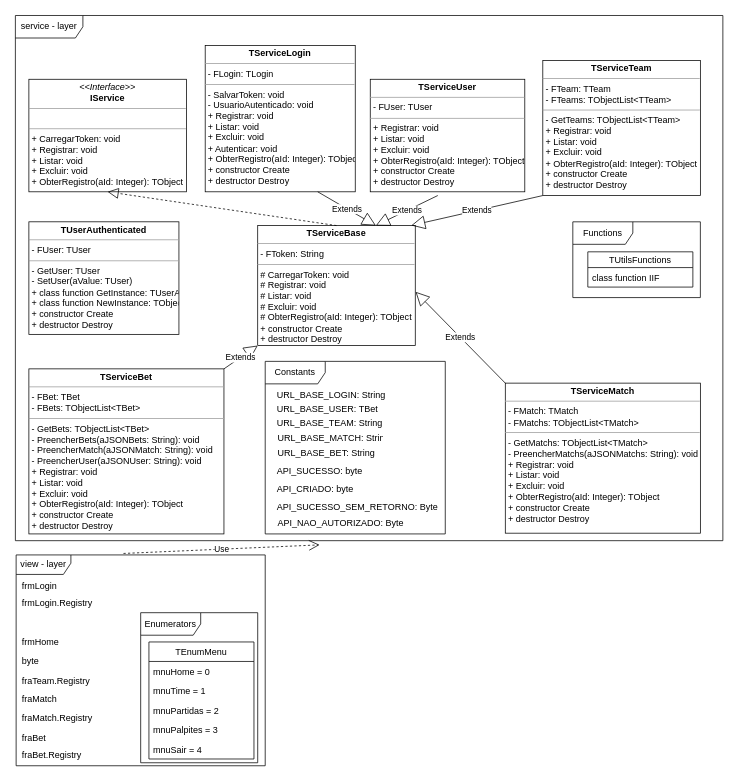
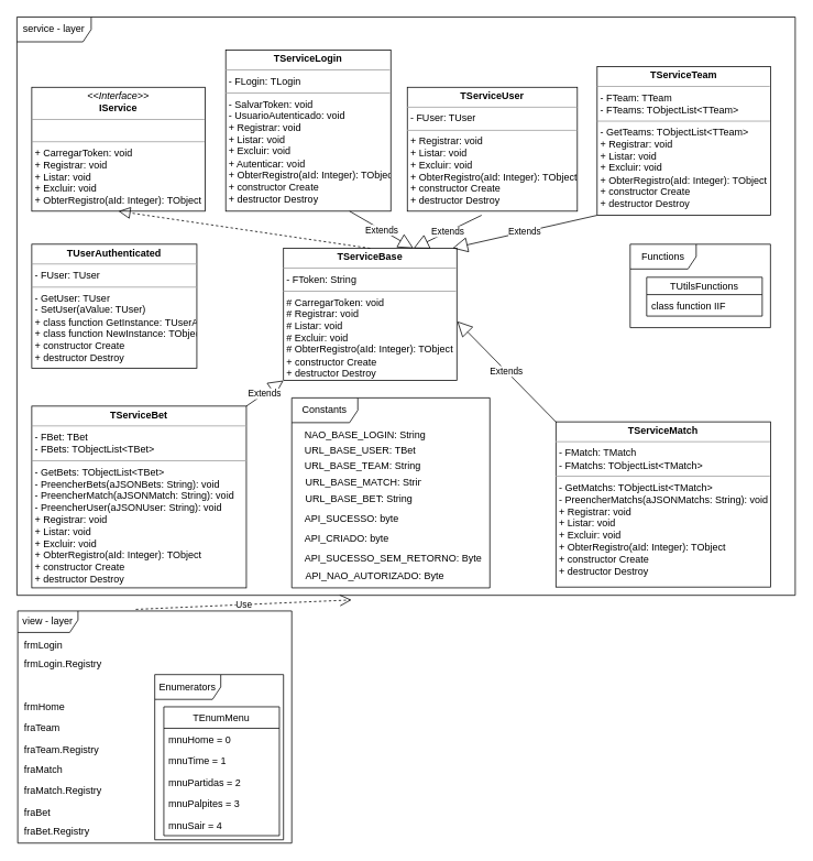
  <mxCell id="0" />
  <mxCell id="1" parent="0" />
  <mxCell id="2" value="service - layer" style="shape=umlFrame;whiteSpace=wrap;html=1;pointerEvents=0;width=90;height=30;" parent="1" vertex="1"><mxGeometry x="20" y="20" width="943" height="700" as="geometry" /></mxCell>
  <mxCell id="3" value="&lt;p style=&quot;margin:0px;margin-top:4px;text-align:center;&quot;&gt;&lt;i&gt;&amp;lt;&amp;lt;Interface&amp;gt;&amp;gt;&lt;/i&gt;&lt;br&gt;&lt;b&gt;IService&lt;/b&gt;&lt;/p&gt;&lt;hr size=&quot;1&quot;&gt;&lt;p style=&quot;margin:0px;margin-left:4px;&quot;&gt;&lt;br&gt;&lt;/p&gt;&lt;hr size=&quot;1&quot;&gt;&lt;p style=&quot;margin:0px;margin-left:4px;&quot;&gt;+ CarregarToken: void&lt;br&gt;+ Registrar: void&lt;/p&gt;&lt;p style=&quot;margin:0px;margin-left:4px;&quot;&gt;+ Listar: void&lt;/p&gt;&lt;p style=&quot;margin:0px;margin-left:4px;&quot;&gt;+ Excluir: void&lt;/p&gt;&lt;p style=&quot;margin:0px;margin-left:4px;&quot;&gt;+ ObterRegistro(aId: Integer): TObject&lt;/p&gt;" style="verticalAlign=top;align=left;overflow=fill;fontSize=12;fontFamily=Helvetica;html=1;" parent="1" vertex="1"><mxGeometry x="38" y="105" width="210" height="150" as="geometry" /></mxCell>
  <mxCell id="4" value="&lt;p style=&quot;margin:0px;margin-top:4px;text-align:center;&quot;&gt;&lt;b&gt;TServiceBase&lt;/b&gt;&lt;/p&gt;&lt;hr size=&quot;1&quot;&gt;&lt;p style=&quot;margin:0px;margin-left:4px;&quot;&gt;- FToken: String&lt;/p&gt;&lt;hr size=&quot;1&quot;&gt;&lt;p style=&quot;border-color: var(--border-color); margin: 0px 0px 0px 4px;&quot;&gt;# CarregarToken: void&lt;/p&gt;&lt;p style=&quot;border-color: var(--border-color); margin: 0px 0px 0px 4px;&quot;&gt;# Registrar: void&lt;/p&gt;&lt;p style=&quot;border-color: var(--border-color); margin: 0px 0px 0px 4px;&quot;&gt;# Listar: void&lt;/p&gt;&lt;p style=&quot;border-color: var(--border-color); margin: 0px 0px 0px 4px;&quot;&gt;# Excluir: void&lt;/p&gt;&lt;p style=&quot;border-color: var(--border-color); margin: 0px 0px 0px 4px;&quot;&gt;# ObterRegistro(aId: Integer): TObject&lt;br&gt;&lt;/p&gt;&lt;p style=&quot;border-color: var(--border-color); margin: 0px 0px 0px 4px;&quot;&gt;+ constructor Create&lt;/p&gt;&lt;p style=&quot;border-color: var(--border-color); margin: 0px 0px 0px 4px;&quot;&gt;+ destructor Destroy&lt;/p&gt;" style="verticalAlign=top;align=left;overflow=fill;fontSize=12;fontFamily=Helvetica;html=1;" parent="1" vertex="1"><mxGeometry x="343" y="300" width="210" height="160" as="geometry" /></mxCell>
  <mxCell id="5" value="" style="endArrow=block;dashed=1;endFill=0;endSize=12;html=1;rounded=0;exitX=0.5;exitY=0;exitDx=0;exitDy=0;entryX=0.5;entryY=1;entryDx=0;entryDy=0;" parent="1" source="4" target="3" edge="1"><mxGeometry width="160" relative="1" as="geometry"><mxPoint x="313" y="210" as="sourcePoint" /><mxPoint x="473" y="210" as="targetPoint" /></mxGeometry></mxCell>
  <mxCell id="6" value="&lt;p style=&quot;margin:0px;margin-top:4px;text-align:center;&quot;&gt;&lt;b&gt;TServiceUser&lt;/b&gt;&lt;/p&gt;&lt;hr size=&quot;1&quot;&gt;&lt;p style=&quot;margin:0px;margin-left:4px;&quot;&gt;- FUser: TUser&lt;/p&gt;&lt;hr size=&quot;1&quot;&gt;&lt;p style=&quot;border-color: var(--border-color); margin: 0px 0px 0px 4px;&quot;&gt;+ Registrar: void&lt;/p&gt;&lt;p style=&quot;border-color: var(--border-color); margin: 0px 0px 0px 4px;&quot;&gt;+ Listar: void&lt;/p&gt;&lt;p style=&quot;border-color: var(--border-color); margin: 0px 0px 0px 4px;&quot;&gt;+ Excluir: void&lt;/p&gt;&lt;p style=&quot;border-color: var(--border-color); margin: 0px 0px 0px 4px;&quot;&gt;+ ObterRegistro(aId: Integer): TObject&lt;br&gt;&lt;/p&gt;&lt;p style=&quot;border-color: var(--border-color); margin: 0px 0px 0px 4px;&quot;&gt;+ constructor Create&lt;/p&gt;&lt;p style=&quot;border-color: var(--border-color); margin: 0px 0px 0px 4px;&quot;&gt;+ destructor Destroy&lt;/p&gt;" style="verticalAlign=top;align=left;overflow=fill;fontSize=12;fontFamily=Helvetica;html=1;" parent="1" vertex="1"><mxGeometry x="493" y="105" width="206" height="150" as="geometry" /></mxCell>
  <mxCell id="7" value="&lt;p style=&quot;margin:0px;margin-top:4px;text-align:center;&quot;&gt;&lt;b&gt;TServiceTeam&lt;/b&gt;&lt;/p&gt;&lt;hr size=&quot;1&quot;&gt;&lt;p style=&quot;margin:0px;margin-left:4px;&quot;&gt;- FTeam: TTeam&lt;/p&gt;&lt;p style=&quot;margin:0px;margin-left:4px;&quot;&gt;- FTeams: TObjectList&amp;lt;TTeam&amp;gt;&lt;/p&gt;&lt;hr size=&quot;1&quot;&gt;&lt;p style=&quot;border-color: var(--border-color); margin: 0px 0px 0px 4px;&quot;&gt;- GetTeams: TObjectList&amp;lt;TTeam&amp;gt;&lt;/p&gt;&lt;p style=&quot;border-color: var(--border-color); margin: 0px 0px 0px 4px;&quot;&gt;+ Registrar: void&lt;/p&gt;&lt;p style=&quot;border-color: var(--border-color); margin: 0px 0px 0px 4px;&quot;&gt;+ Listar: void&lt;/p&gt;&lt;p style=&quot;border-color: var(--border-color); margin: 0px 0px 0px 4px;&quot;&gt;+ Excluir: void&lt;/p&gt;&lt;p style=&quot;border-color: var(--border-color); margin: 0px 0px 0px 4px;&quot;&gt;+ ObterRegistro(aId: Integer): TObject&lt;br style=&quot;border-color: var(--border-color);&quot;&gt;&lt;/p&gt;&lt;p style=&quot;border-color: var(--border-color); margin: 0px 0px 0px 4px;&quot;&gt;+ constructor Create&lt;/p&gt;&lt;p style=&quot;border-color: var(--border-color); margin: 0px 0px 0px 4px;&quot;&gt;+ destructor Destroy&lt;/p&gt;" style="verticalAlign=top;align=left;overflow=fill;fontSize=12;fontFamily=Helvetica;html=1;" parent="1" vertex="1"><mxGeometry x="723" y="80" width="210" height="180" as="geometry" /></mxCell>
  <mxCell id="8" value="&lt;p style=&quot;margin:0px;margin-top:4px;text-align:center;&quot;&gt;&lt;b&gt;TServiceLogin&lt;/b&gt;&lt;/p&gt;&lt;hr size=&quot;1&quot;&gt;&lt;p style=&quot;margin:0px;margin-left:4px;&quot;&gt;- FLogin: TLogin&lt;/p&gt;&lt;hr size=&quot;1&quot;&gt;&lt;p style=&quot;border-color: var(--border-color); margin: 0px 0px 0px 4px;&quot;&gt;- SalvarToken: void&lt;/p&gt;&lt;p style=&quot;border-color: var(--border-color); margin: 0px 0px 0px 4px;&quot;&gt;- UsuarioAutenticado: void&lt;/p&gt;&lt;p style=&quot;border-color: var(--border-color); margin: 0px 0px 0px 4px;&quot;&gt;+ Registrar: void&lt;/p&gt;&lt;p style=&quot;border-color: var(--border-color); margin: 0px 0px 0px 4px;&quot;&gt;+ Listar: void&lt;/p&gt;&lt;p style=&quot;border-color: var(--border-color); margin: 0px 0px 0px 4px;&quot;&gt;+ Excluir: void&lt;/p&gt;&lt;p style=&quot;border-color: var(--border-color); margin: 0px 0px 0px 4px;&quot;&gt;+ Autenticar: void&lt;/p&gt;&lt;p style=&quot;border-color: var(--border-color); margin: 0px 0px 0px 4px;&quot;&gt;+ ObterRegistro(aId: Integer): TObject&lt;br style=&quot;border-color: var(--border-color);&quot;&gt;&lt;/p&gt;&lt;p style=&quot;border-color: var(--border-color); margin: 0px 0px 0px 4px;&quot;&gt;+ constructor Create&lt;/p&gt;&lt;p style=&quot;border-color: var(--border-color); margin: 0px 0px 0px 4px;&quot;&gt;+ destructor Destroy&lt;/p&gt;" style="verticalAlign=top;align=left;overflow=fill;fontSize=12;fontFamily=Helvetica;html=1;" parent="1" vertex="1"><mxGeometry x="273" y="60" width="200" height="195" as="geometry" /></mxCell>
  <mxCell id="9" value="&lt;p style=&quot;margin:0px;margin-top:4px;text-align:center;&quot;&gt;&lt;b&gt;TServiceMatch&lt;/b&gt;&lt;/p&gt;&lt;hr size=&quot;1&quot;&gt;&lt;p style=&quot;margin:0px;margin-left:4px;&quot;&gt;- FMatch: TMatch&lt;/p&gt;&lt;p style=&quot;margin:0px;margin-left:4px;&quot;&gt;- FMatchs: TObjectList&amp;lt;TMatch&amp;gt;&lt;/p&gt;&lt;hr size=&quot;1&quot;&gt;&lt;p style=&quot;border-color: var(--border-color); margin: 0px 0px 0px 4px;&quot;&gt;- GetMatchs: TObjectList&amp;lt;TMatch&amp;gt;&lt;/p&gt;&lt;p style=&quot;border-color: var(--border-color); margin: 0px 0px 0px 4px;&quot;&gt;- PreencherMatchs(aJSONMatchs: String): void&lt;/p&gt;&lt;p style=&quot;border-color: var(--border-color); margin: 0px 0px 0px 4px;&quot;&gt;+ Registrar: void&lt;/p&gt;&lt;p style=&quot;border-color: var(--border-color); margin: 0px 0px 0px 4px;&quot;&gt;+ Listar: void&lt;/p&gt;&lt;p style=&quot;border-color: var(--border-color); margin: 0px 0px 0px 4px;&quot;&gt;+ Excluir: void&lt;/p&gt;&lt;p style=&quot;border-color: var(--border-color); margin: 0px 0px 0px 4px;&quot;&gt;+ ObterRegistro(aId: Integer): TObject&lt;br style=&quot;border-color: var(--border-color);&quot;&gt;&lt;/p&gt;&lt;p style=&quot;border-color: var(--border-color); margin: 0px 0px 0px 4px;&quot;&gt;+ constructor Create&lt;/p&gt;&lt;p style=&quot;border-color: var(--border-color); margin: 0px 0px 0px 4px;&quot;&gt;+ destructor Destroy&lt;/p&gt;" style="verticalAlign=top;align=left;overflow=fill;fontSize=12;fontFamily=Helvetica;html=1;" parent="1" vertex="1"><mxGeometry x="673" y="510" width="260" height="200" as="geometry" /></mxCell>
  <mxCell id="10" value="&lt;p style=&quot;margin:0px;margin-top:4px;text-align:center;&quot;&gt;&lt;b&gt;TServiceBet&lt;/b&gt;&lt;/p&gt;&lt;hr size=&quot;1&quot;&gt;&lt;p style=&quot;margin:0px;margin-left:4px;&quot;&gt;- FBet: TBet&lt;/p&gt;&lt;p style=&quot;margin:0px;margin-left:4px;&quot;&gt;- FBets: TObjectList&amp;lt;TBet&amp;gt;&lt;/p&gt;&lt;hr size=&quot;1&quot;&gt;&lt;p style=&quot;border-color: var(--border-color); margin: 0px 0px 0px 4px;&quot;&gt;- GetBets: TObjectList&amp;lt;TBet&amp;gt;&lt;/p&gt;&lt;p style=&quot;border-color: var(--border-color); margin: 0px 0px 0px 4px;&quot;&gt;- PreencherBets(aJSONBets: String): void&lt;/p&gt;&lt;p style=&quot;border-color: var(--border-color); margin: 0px 0px 0px 4px;&quot;&gt;- PreencherMatch(aJSONMatch: String): void&lt;br&gt;&lt;/p&gt;&lt;p style=&quot;border-color: var(--border-color); margin: 0px 0px 0px 4px;&quot;&gt;- PreencherUser(aJSONUser: String): void&lt;br&gt;&lt;/p&gt;&lt;p style=&quot;border-color: var(--border-color); margin: 0px 0px 0px 4px;&quot;&gt;+ Registrar: void&lt;/p&gt;&lt;p style=&quot;border-color: var(--border-color); margin: 0px 0px 0px 4px;&quot;&gt;+ Listar: void&lt;/p&gt;&lt;p style=&quot;border-color: var(--border-color); margin: 0px 0px 0px 4px;&quot;&gt;+ Excluir: void&lt;/p&gt;&lt;p style=&quot;border-color: var(--border-color); margin: 0px 0px 0px 4px;&quot;&gt;+ ObterRegistro(aId: Integer): TObject&lt;br style=&quot;border-color: var(--border-color);&quot;&gt;&lt;/p&gt;&lt;p style=&quot;border-color: var(--border-color); margin: 0px 0px 0px 4px;&quot;&gt;+ constructor Create&lt;/p&gt;&lt;p style=&quot;border-color: var(--border-color); margin: 0px 0px 0px 4px;&quot;&gt;+ destructor Destroy&lt;/p&gt;" style="verticalAlign=top;align=left;overflow=fill;fontSize=12;fontFamily=Helvetica;html=1;" parent="1" vertex="1"><mxGeometry x="38" y="491" width="260" height="220" as="geometry" /></mxCell>
  <mxCell id="11" value="&lt;p style=&quot;margin:0px;margin-top:4px;text-align:center;&quot;&gt;&lt;b&gt;TUserAuthenticated&lt;/b&gt;&lt;/p&gt;&lt;hr size=&quot;1&quot;&gt;&lt;p style=&quot;margin:0px;margin-left:4px;&quot;&gt;- FUser: TUser&lt;/p&gt;&lt;hr size=&quot;1&quot;&gt;&lt;p style=&quot;border-color: var(--border-color); margin: 0px 0px 0px 4px;&quot;&gt;- GetUser: TUser&lt;/p&gt;&lt;p style=&quot;border-color: var(--border-color); margin: 0px 0px 0px 4px;&quot;&gt;- SetUser(aValue: TUser)&lt;/p&gt;&lt;p style=&quot;border-color: var(--border-color); margin: 0px 0px 0px 4px;&quot;&gt;+ class function GetInstance: TUserAuthenticated&lt;/p&gt;&lt;p style=&quot;border-color: var(--border-color); margin: 0px 0px 0px 4px;&quot;&gt;+ class function NewInstance: TObject&lt;/p&gt;&lt;p style=&quot;border-color: var(--border-color); margin: 0px 0px 0px 4px;&quot;&gt;+ constructor Create&lt;/p&gt;&lt;p style=&quot;border-color: var(--border-color); margin: 0px 0px 0px 4px;&quot;&gt;+ destructor Destroy&lt;/p&gt;" style="verticalAlign=top;align=left;overflow=fill;fontSize=12;fontFamily=Helvetica;html=1;" parent="1" vertex="1"><mxGeometry x="38" y="295" width="200" height="150" as="geometry" /></mxCell>
  <mxCell id="12" value="Extends" style="endArrow=block;endSize=16;endFill=0;html=1;rounded=0;exitX=0.75;exitY=1;exitDx=0;exitDy=0;entryX=0.75;entryY=0;entryDx=0;entryDy=0;" parent="1" source="8" target="4" edge="1"><mxGeometry width="160" relative="1" as="geometry"><mxPoint x="633" y="310" as="sourcePoint" /><mxPoint x="793" y="310" as="targetPoint" /></mxGeometry></mxCell>
  <mxCell id="13" value="Extends" style="endArrow=block;endSize=16;endFill=0;html=1;rounded=0;exitX=0.437;exitY=1.033;exitDx=0;exitDy=0;exitPerimeter=0;entryX=0.75;entryY=0;entryDx=0;entryDy=0;" parent="1" source="6" target="4" edge="1"><mxGeometry width="160" relative="1" as="geometry"><mxPoint x="673" y="320" as="sourcePoint" /><mxPoint x="833" y="320" as="targetPoint" /></mxGeometry></mxCell>
  <mxCell id="14" value="Extends" style="endArrow=block;endSize=16;endFill=0;html=1;rounded=0;exitX=0;exitY=1;exitDx=0;exitDy=0;entryX=0.975;entryY=-0.001;entryDx=0;entryDy=0;entryPerimeter=0;" parent="1" source="7" target="4" edge="1"><mxGeometry width="160" relative="1" as="geometry"><mxPoint x="653" y="340" as="sourcePoint" /><mxPoint x="813" y="340" as="targetPoint" /></mxGeometry></mxCell>
  <mxCell id="15" value="Extends" style="endArrow=block;endSize=16;endFill=0;html=1;rounded=0;exitX=0;exitY=0;exitDx=0;exitDy=0;entryX=1.002;entryY=0.552;entryDx=0;entryDy=0;entryPerimeter=0;" parent="1" source="9" target="4" edge="1"><mxGeometry width="160" relative="1" as="geometry"><mxPoint x="643" y="390" as="sourcePoint" /><mxPoint x="803" y="390" as="targetPoint" /></mxGeometry></mxCell>
  <mxCell id="16" value="Extends" style="endArrow=block;endSize=16;endFill=0;html=1;rounded=0;exitX=1;exitY=0;exitDx=0;exitDy=0;entryX=0;entryY=1;entryDx=0;entryDy=0;" parent="1" source="10" target="4" edge="1"><mxGeometry width="160" relative="1" as="geometry"><mxPoint x="343" y="500" as="sourcePoint" /><mxPoint x="503" y="500" as="targetPoint" /></mxGeometry></mxCell>
  <mxCell id="17" value="Enumerators" style="shape=umlFrame;whiteSpace=wrap;html=1;pointerEvents=0;width=80;height=30;" parent="1" vertex="1"><mxGeometry x="187" y="816" width="156" height="200" as="geometry" /></mxCell>
  <mxCell id="18" value="TEnumMenu" style="swimlane;fontStyle=0;childLayout=stackLayout;horizontal=1;startSize=26;fillColor=none;horizontalStack=0;resizeParent=1;resizeParentMax=0;resizeLast=0;collapsible=1;marginBottom=0;" parent="1" vertex="1"><mxGeometry x="198" y="855" width="140" height="156" as="geometry" /></mxCell>
  <mxCell id="19" value="mnuHome = 0" style="text;strokeColor=none;fillColor=none;align=left;verticalAlign=top;spacingLeft=4;spacingRight=4;overflow=hidden;rotatable=0;points=[[0,0.5],[1,0.5]];portConstraint=eastwest;" parent="18" vertex="1"><mxGeometry y="26" width="140" height="26" as="geometry" /></mxCell>
  <mxCell id="20" value="mnuTime = 1" style="text;strokeColor=none;fillColor=none;align=left;verticalAlign=top;spacingLeft=4;spacingRight=4;overflow=hidden;rotatable=0;points=[[0,0.5],[1,0.5]];portConstraint=eastwest;" parent="18" vertex="1"><mxGeometry y="52" width="140" height="26" as="geometry" /></mxCell>
  <mxCell id="21" value="mnuPartidas = 2" style="text;strokeColor=none;fillColor=none;align=left;verticalAlign=top;spacingLeft=4;spacingRight=4;overflow=hidden;rotatable=0;points=[[0,0.5],[1,0.5]];portConstraint=eastwest;" parent="18" vertex="1"><mxGeometry y="78" width="140" height="26" as="geometry" /></mxCell>
  <mxCell id="22" value="mnuPalpites = 3" style="text;strokeColor=none;fillColor=none;align=left;verticalAlign=top;spacingLeft=4;spacingRight=4;overflow=hidden;rotatable=0;points=[[0,0.5],[1,0.5]];portConstraint=eastwest;" parent="18" vertex="1"><mxGeometry y="104" width="140" height="26" as="geometry" /></mxCell>
  <mxCell id="23" value="mnuSair = 4" style="text;strokeColor=none;fillColor=none;align=left;verticalAlign=top;spacingLeft=4;spacingRight=4;overflow=hidden;rotatable=0;points=[[0,0.5],[1,0.5]];portConstraint=eastwest;" parent="18" vertex="1"><mxGeometry y="130" width="140" height="26" as="geometry" /></mxCell>
  <mxCell id="24" value="Constants" style="shape=umlFrame;whiteSpace=wrap;html=1;pointerEvents=0;width=80;height=30;" parent="1" vertex="1"><mxGeometry x="353" y="481" width="240" height="230" as="geometry" /></mxCell>
- <mxCell id="25" value="URL_BASE_LOGIN: String" style="text;strokeColor=none;fillColor=none;align=left;verticalAlign=top;spacingLeft=4;spacingRight=4;overflow=hidden;rotatable=0;points=[[0,0.5],[1,0.5]];portConstraint=eastwest;" parent="1" vertex="1"><mxGeometry x="363" y="512" width="160" height="22" as="geometry" /></mxCell>
+ <mxCell id="25" value="NAO_BASE_LOGIN: String" style="text;strokeColor=none;fillColor=none;align=left;verticalAlign=top;spacingLeft=4;spacingRight=4;overflow=hidden;rotatable=0;points=[[0,0.5],[1,0.5]];portConstraint=eastwest;" parent="1" vertex="1"><mxGeometry x="363" y="512" width="160" height="22" as="geometry" /></mxCell>
  <mxCell id="26" value="URL_BASE_USER: TBet" style="text;strokeColor=none;fillColor=none;align=left;verticalAlign=top;spacingLeft=4;spacingRight=4;overflow=hidden;rotatable=0;points=[[0,0.5],[1,0.5]];portConstraint=eastwest;" parent="1" vertex="1"><mxGeometry x="363" y="531" width="150" height="26" as="geometry" /></mxCell>
  <mxCell id="27" value="URL_BASE_TEAM: String" style="text;strokeColor=none;fillColor=none;align=left;verticalAlign=top;spacingLeft=4;spacingRight=4;overflow=hidden;rotatable=0;points=[[0,0.5],[1,0.5]];portConstraint=eastwest;" parent="1" vertex="1"><mxGeometry x="363" y="549" width="150" height="26" as="geometry" /></mxCell>
  <mxCell id="28" value="API_SUCESSO: byte" style="text;strokeColor=none;fillColor=none;align=left;verticalAlign=top;spacingLeft=4;spacingRight=4;overflow=hidden;rotatable=0;points=[[0,0.5],[1,0.5]];portConstraint=eastwest;" parent="1" vertex="1"><mxGeometry x="363" y="614" width="150" height="25" as="geometry" /></mxCell>
  <mxCell id="29" value="API_SUCESSO_SEM_RETORNO: Byte" style="text;strokeColor=none;fillColor=none;align=left;verticalAlign=top;spacingLeft=4;spacingRight=4;overflow=hidden;rotatable=0;points=[[0,0.5],[1,0.5]];portConstraint=eastwest;" parent="1" vertex="1"><mxGeometry x="363" y="661" width="240" height="27" as="geometry" /></mxCell>
  <mxCell id="30" value="API_NAO_AUTORIZADO: Byte" style="text;strokeColor=none;fillColor=none;align=left;verticalAlign=top;spacingLeft=4;spacingRight=4;overflow=hidden;rotatable=0;points=[[0,0.5],[1,0.5]];portConstraint=eastwest;" parent="1" vertex="1"><mxGeometry x="364" y="683" width="199" height="27" as="geometry" /></mxCell>
  <mxCell id="31" value="URL_BASE_MATCH: String" style="text;strokeColor=none;fillColor=none;align=left;verticalAlign=top;spacingLeft=4;spacingRight=4;overflow=hidden;rotatable=0;points=[[0,0.5],[1,0.5]];portConstraint=eastwest;" parent="1" vertex="1"><mxGeometry x="364" y="570" width="150" height="26" as="geometry" /></mxCell>
  <mxCell id="32" value="URL_BASE_BET: String" style="text;strokeColor=none;fillColor=none;align=left;verticalAlign=top;spacingLeft=4;spacingRight=4;overflow=hidden;rotatable=0;points=[[0,0.5],[1,0.5]];portConstraint=eastwest;" parent="1" vertex="1"><mxGeometry x="364" y="590" width="150" height="26" as="geometry" /></mxCell>
  <mxCell id="33" value="API_CRIADO: byte" style="text;strokeColor=none;fillColor=none;align=left;verticalAlign=top;spacingLeft=4;spacingRight=4;overflow=hidden;rotatable=0;points=[[0,0.5],[1,0.5]];portConstraint=eastwest;" parent="1" vertex="1"><mxGeometry x="363" y="638" width="150" height="25" as="geometry" /></mxCell>
  <mxCell id="34" value="Functions" style="shape=umlFrame;whiteSpace=wrap;html=1;pointerEvents=0;width=80;height=30;" parent="1" vertex="1"><mxGeometry x="763" y="295" width="170" height="101" as="geometry" /></mxCell>
  <mxCell id="35" value="TUtilsFunctions" style="swimlane;fontStyle=0;childLayout=stackLayout;horizontal=1;startSize=21;fillColor=none;horizontalStack=0;resizeParent=1;resizeParentMax=0;resizeLast=0;collapsible=1;marginBottom=0;" parent="1" vertex="1"><mxGeometry x="783" y="335" width="140" height="47" as="geometry" /></mxCell>
  <mxCell id="36" value="class function IIF" style="text;strokeColor=none;fillColor=none;align=left;verticalAlign=top;spacingLeft=4;spacingRight=4;overflow=hidden;rotatable=0;points=[[0,0.5],[1,0.5]];portConstraint=eastwest;" parent="35" vertex="1"><mxGeometry y="21" width="140" height="26" as="geometry" /></mxCell>
  <mxCell id="37" value="view - layer" style="shape=umlFrame;whiteSpace=wrap;html=1;pointerEvents=0;width=73;height=26;" parent="1" vertex="1"><mxGeometry x="21" y="739" width="332" height="281" as="geometry" /></mxCell>
  <mxCell id="38" value="frmLogin" style="text;strokeColor=none;fillColor=none;align=left;verticalAlign=top;spacingLeft=4;spacingRight=4;overflow=hidden;rotatable=0;points=[[0,0.5],[1,0.5]];portConstraint=eastwest;" parent="1" vertex="1"><mxGeometry x="23" y="766.5" width="160" height="26" as="geometry" /></mxCell>
  <mxCell id="39" value="frmLogin.Registry" style="text;strokeColor=none;fillColor=none;align=left;verticalAlign=top;spacingLeft=4;spacingRight=4;overflow=hidden;rotatable=0;points=[[0,0.5],[1,0.5]];portConstraint=eastwest;" parent="1" vertex="1"><mxGeometry x="23" y="790" width="160" height="26" as="geometry" /></mxCell>
  <mxCell id="40" value="frmHome" style="text;strokeColor=none;fillColor=none;align=left;verticalAlign=top;spacingLeft=4;spacingRight=4;overflow=hidden;rotatable=0;points=[[0,0.5],[1,0.5]];portConstraint=eastwest;" parent="1" vertex="1"><mxGeometry x="23" y="842" width="160" height="26" as="geometry" /></mxCell>
- <mxCell id="41" value="byte" style="text;strokeColor=none;fillColor=none;align=left;verticalAlign=top;spacingLeft=4;spacingRight=4;overflow=hidden;rotatable=0;points=[[0,0.5],[1,0.5]];portConstraint=eastwest;" parent="1" vertex="1"><mxGeometry x="23" y="867" width="160" height="26" as="geometry" /></mxCell>
+ <mxCell id="41" value="fraTeam" style="text;strokeColor=none;fillColor=none;align=left;verticalAlign=top;spacingLeft=4;spacingRight=4;overflow=hidden;rotatable=0;points=[[0,0.5],[1,0.5]];portConstraint=eastwest;" parent="1" vertex="1"><mxGeometry x="23" y="867" width="160" height="26" as="geometry" /></mxCell>
  <mxCell id="42" value="fraTeam.Registry" style="text;strokeColor=none;fillColor=none;align=left;verticalAlign=top;spacingLeft=4;spacingRight=4;overflow=hidden;rotatable=0;points=[[0,0.5],[1,0.5]];portConstraint=eastwest;" parent="1" vertex="1"><mxGeometry x="23" y="893" width="160" height="26" as="geometry" /></mxCell>
  <mxCell id="43" value="fraMatch" style="text;strokeColor=none;fillColor=none;align=left;verticalAlign=top;spacingLeft=4;spacingRight=4;overflow=hidden;rotatable=0;points=[[0,0.5],[1,0.5]];portConstraint=eastwest;" parent="1" vertex="1"><mxGeometry x="23" y="918" width="160" height="26" as="geometry" /></mxCell>
  <mxCell id="44" value="fraMatch.Registry" style="text;strokeColor=none;fillColor=none;align=left;verticalAlign=top;spacingLeft=4;spacingRight=4;overflow=hidden;rotatable=0;points=[[0,0.5],[1,0.5]];portConstraint=eastwest;" parent="1" vertex="1"><mxGeometry x="23" y="943" width="160" height="26" as="geometry" /></mxCell>
  <mxCell id="45" value="fraBet" style="text;strokeColor=none;fillColor=none;align=left;verticalAlign=top;spacingLeft=4;spacingRight=4;overflow=hidden;rotatable=0;points=[[0,0.5],[1,0.5]];portConstraint=eastwest;" parent="1" vertex="1"><mxGeometry x="23" y="969" width="160" height="26" as="geometry" /></mxCell>
  <mxCell id="46" value="fraBet.Registry" style="text;strokeColor=none;fillColor=none;align=left;verticalAlign=top;spacingLeft=4;spacingRight=4;overflow=hidden;rotatable=0;points=[[0,0.5],[1,0.5]];portConstraint=eastwest;" parent="1" vertex="1"><mxGeometry x="23" y="992" width="160" height="26" as="geometry" /></mxCell>
  <mxCell id="47" value="Use" style="endArrow=open;endSize=12;dashed=1;html=1;rounded=0;exitX=0.431;exitY=-0.007;exitDx=0;exitDy=0;exitPerimeter=0;entryX=0.43;entryY=1.008;entryDx=0;entryDy=0;entryPerimeter=0;" parent="1" source="37" target="2" edge="1"><mxGeometry width="160" relative="1" as="geometry"><mxPoint x="363" y="730" as="sourcePoint" /><mxPoint x="523" y="730" as="targetPoint" /></mxGeometry></mxCell>
